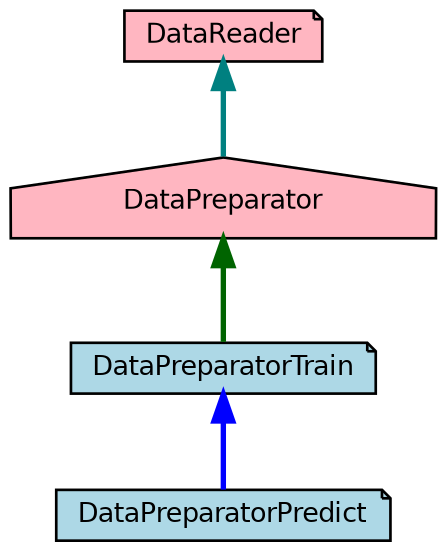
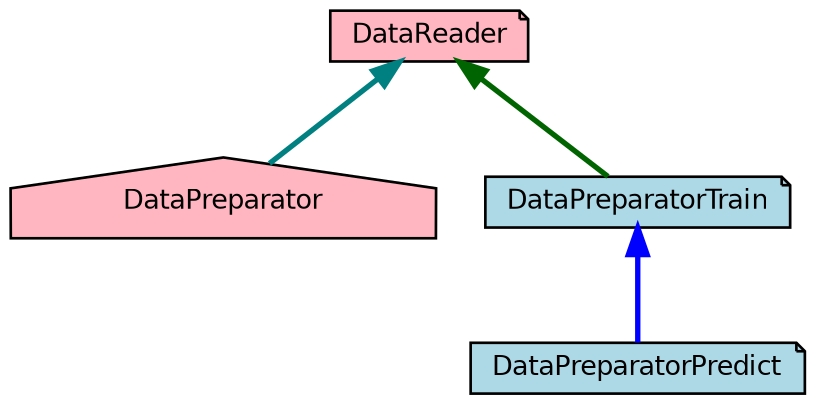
  digraph {
    node [color=black fillcolor=lightpink fontname=Helvetica fontsize=10 shape=note style=filled]
    edge [dir=back fontname=Helvetica fontsize=10 labelfontname=Helvetica labelfontsize=10 style=bold]
    n1 [fontcolor=black height=0.2 label=DataReader width=0.4]
    n2 [height=0.2 label=DataPreparator shape=house width=0.4]
    n3 [fillcolor=lightblue height=0.2 label=DataPreparatorTrain width=0.4]
    n4 [fillcolor=lightblue height=0.2 label=DataPreparatorPredict width=0.4]
    n1 -> n2 [color=teal]
-   n2 -> n3 [color=darkgreen]
+   n1 -> n3 [color=darkgreen]
    n3 -> n4 [color=blue]
  }
